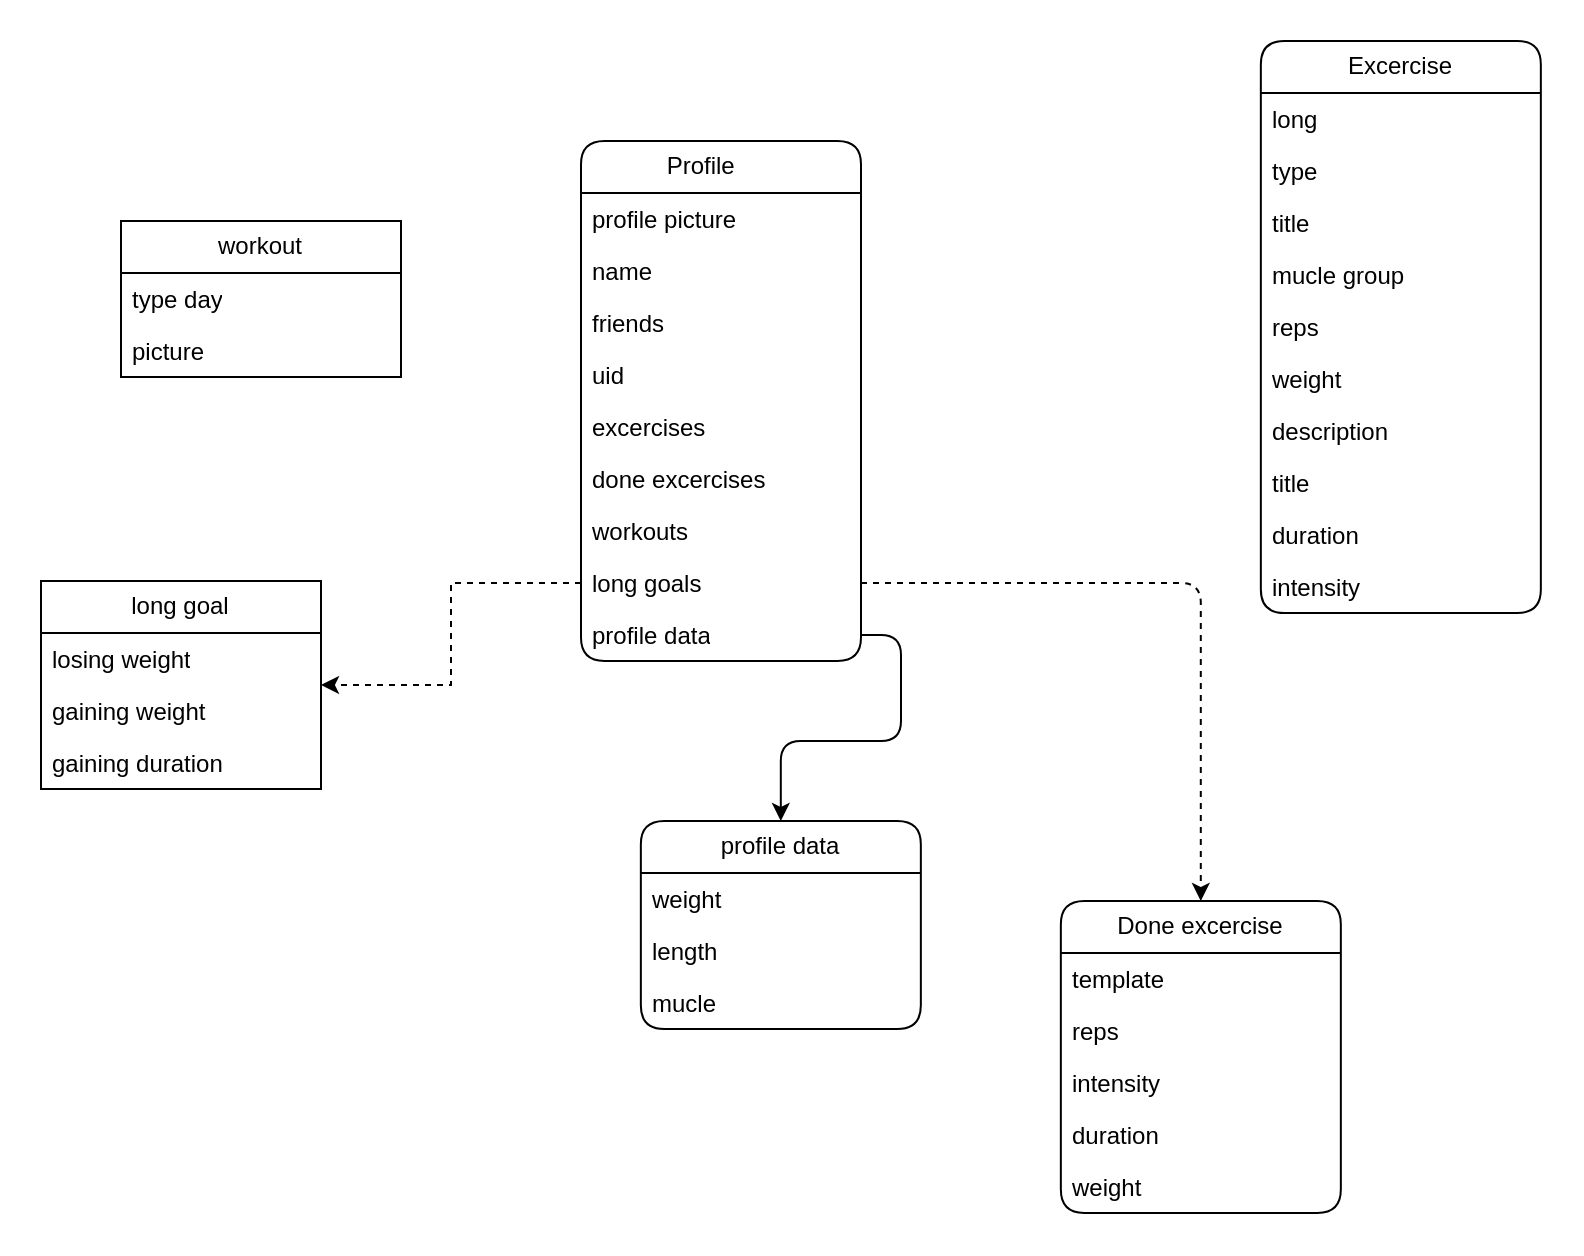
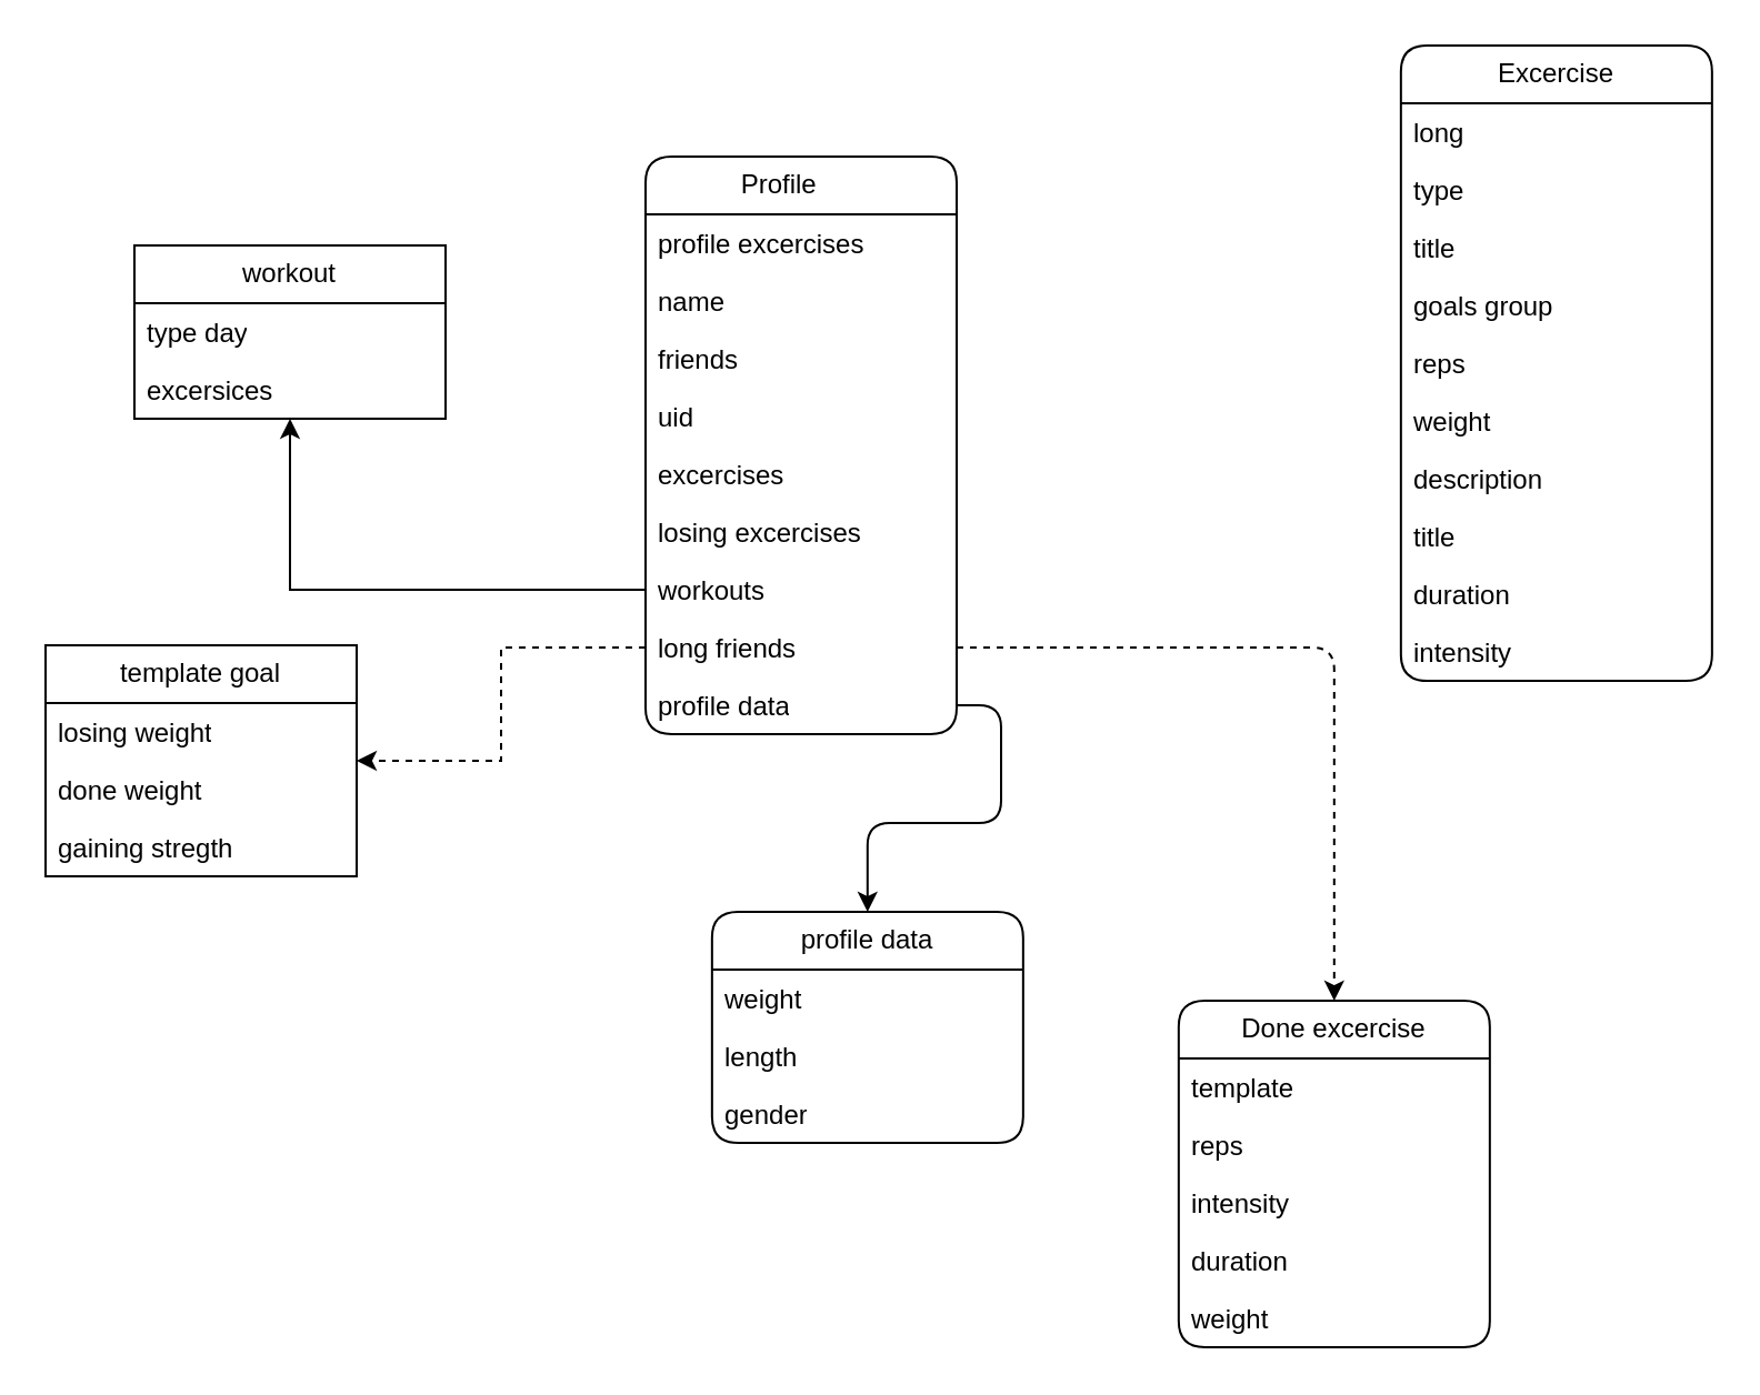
  <mxCell id="0" />
  <mxCell id="1" parent="0" />
  <mxCell id="2" value="Profile&lt;span style=&quot;white-space: pre;&quot;&gt;&#09;&lt;/span&gt;" style="swimlane;fontStyle=0;childLayout=stackLayout;horizontal=1;startSize=26;fillColor=none;horizontalStack=0;resizeParent=1;resizeParentMax=0;resizeLast=0;collapsible=1;marginBottom=0;whiteSpace=wrap;html=1;rounded=1;" parent="1" vertex="1"><mxGeometry x="290" y="70" width="140" height="260" as="geometry" /></mxCell>
- <mxCell id="3" value="profile picture" style="text;strokeColor=none;fillColor=none;align=left;verticalAlign=top;spacingLeft=4;spacingRight=4;overflow=hidden;rotatable=0;points=[[0,0.5],[1,0.5]];portConstraint=eastwest;whiteSpace=wrap;html=1;rounded=1;" parent="2" vertex="1"><mxGeometry y="26" width="140" height="26" as="geometry" /></mxCell>
+ <mxCell id="3" value="profile excercises" style="text;strokeColor=none;fillColor=none;align=left;verticalAlign=top;spacingLeft=4;spacingRight=4;overflow=hidden;rotatable=0;points=[[0,0.5],[1,0.5]];portConstraint=eastwest;whiteSpace=wrap;html=1;rounded=1;" parent="2" vertex="1"><mxGeometry y="26" width="140" height="26" as="geometry" /></mxCell>
  <mxCell id="4" value="name" style="text;strokeColor=none;fillColor=none;align=left;verticalAlign=top;spacingLeft=4;spacingRight=4;overflow=hidden;rotatable=0;points=[[0,0.5],[1,0.5]];portConstraint=eastwest;whiteSpace=wrap;html=1;rounded=1;" parent="2" vertex="1"><mxGeometry y="52" width="140" height="26" as="geometry" /></mxCell>
  <mxCell id="5" value="friends&amp;nbsp;" style="text;strokeColor=none;fillColor=none;align=left;verticalAlign=top;spacingLeft=4;spacingRight=4;overflow=hidden;rotatable=0;points=[[0,0.5],[1,0.5]];portConstraint=eastwest;whiteSpace=wrap;html=1;rounded=1;" parent="2" vertex="1"><mxGeometry y="78" width="140" height="26" as="geometry" /></mxCell>
  <mxCell id="6" value="uid" style="text;strokeColor=none;fillColor=none;align=left;verticalAlign=top;spacingLeft=4;spacingRight=4;overflow=hidden;rotatable=0;points=[[0,0.5],[1,0.5]];portConstraint=eastwest;whiteSpace=wrap;html=1;rounded=1;" parent="2" vertex="1"><mxGeometry y="104" width="140" height="26" as="geometry" /></mxCell>
  <mxCell id="7" value="excercises" style="text;strokeColor=none;fillColor=none;align=left;verticalAlign=top;spacingLeft=4;spacingRight=4;overflow=hidden;rotatable=0;points=[[0,0.5],[1,0.5]];portConstraint=eastwest;whiteSpace=wrap;html=1;rounded=1;" parent="2" vertex="1"><mxGeometry y="130" width="140" height="26" as="geometry" /></mxCell>
- <mxCell id="8" value="done excercises" style="text;strokeColor=none;fillColor=none;align=left;verticalAlign=top;spacingLeft=4;spacingRight=4;overflow=hidden;rotatable=0;points=[[0,0.5],[1,0.5]];portConstraint=eastwest;whiteSpace=wrap;html=1;rounded=1;" vertex="1" parent="2"><mxGeometry y="156" width="140" height="26" as="geometry" /></mxCell>
+ <mxCell id="8" value="losing excercises" style="text;strokeColor=none;fillColor=none;align=left;verticalAlign=top;spacingLeft=4;spacingRight=4;overflow=hidden;rotatable=0;points=[[0,0.5],[1,0.5]];portConstraint=eastwest;whiteSpace=wrap;html=1;rounded=1;" vertex="1" parent="2"><mxGeometry y="156" width="140" height="26" as="geometry" /></mxCell>
  <mxCell id="9" value="workouts" style="text;strokeColor=none;fillColor=none;align=left;verticalAlign=top;spacingLeft=4;spacingRight=4;overflow=hidden;rotatable=0;points=[[0,0.5],[1,0.5]];portConstraint=eastwest;whiteSpace=wrap;html=1;rounded=1;" vertex="1" parent="2"><mxGeometry y="182" width="140" height="26" as="geometry" /></mxCell>
- <mxCell id="10" value="&lt;div&gt;long goals&lt;/div&gt;&lt;div&gt;&lt;br&gt;&lt;/div&gt;" style="text;strokeColor=none;fillColor=none;align=left;verticalAlign=top;spacingLeft=4;spacingRight=4;overflow=hidden;rotatable=0;points=[[0,0.5],[1,0.5]];portConstraint=eastwest;whiteSpace=wrap;html=1;rounded=1;" parent="2" vertex="1"><mxGeometry y="208" width="140" height="26" as="geometry" /></mxCell>
+ <mxCell id="10" value="&lt;div&gt;long friends&lt;/div&gt;&lt;div&gt;&lt;br&gt;&lt;/div&gt;" style="text;strokeColor=none;fillColor=none;align=left;verticalAlign=top;spacingLeft=4;spacingRight=4;overflow=hidden;rotatable=0;points=[[0,0.5],[1,0.5]];portConstraint=eastwest;whiteSpace=wrap;html=1;rounded=1;" parent="2" vertex="1"><mxGeometry y="208" width="140" height="26" as="geometry" /></mxCell>
  <mxCell id="11" value="profile data" style="text;strokeColor=none;fillColor=none;align=left;verticalAlign=top;spacingLeft=4;spacingRight=4;overflow=hidden;rotatable=0;points=[[0,0.5],[1,0.5]];portConstraint=eastwest;whiteSpace=wrap;html=1;rounded=1;" parent="2" vertex="1"><mxGeometry y="234" width="140" height="26" as="geometry" /></mxCell>
  <mxCell id="12" value="profile data" style="swimlane;fontStyle=0;childLayout=stackLayout;horizontal=1;startSize=26;fillColor=none;horizontalStack=0;resizeParent=1;resizeParentMax=0;resizeLast=0;collapsible=1;marginBottom=0;whiteSpace=wrap;html=1;rounded=1;" parent="1" vertex="1"><mxGeometry x="319.92" y="410" width="140" height="104" as="geometry" /></mxCell>
  <mxCell id="13" value="weight" style="text;strokeColor=none;fillColor=none;align=left;verticalAlign=top;spacingLeft=4;spacingRight=4;overflow=hidden;rotatable=0;points=[[0,0.5],[1,0.5]];portConstraint=eastwest;whiteSpace=wrap;html=1;rounded=1;" parent="12" vertex="1"><mxGeometry y="26" width="140" height="26" as="geometry" /></mxCell>
  <mxCell id="14" value="length" style="text;strokeColor=none;fillColor=none;align=left;verticalAlign=top;spacingLeft=4;spacingRight=4;overflow=hidden;rotatable=0;points=[[0,0.5],[1,0.5]];portConstraint=eastwest;whiteSpace=wrap;html=1;rounded=1;" parent="12" vertex="1"><mxGeometry y="52" width="140" height="26" as="geometry" /></mxCell>
- <mxCell id="15" value="mucle" style="text;strokeColor=none;fillColor=none;align=left;verticalAlign=top;spacingLeft=4;spacingRight=4;overflow=hidden;rotatable=0;points=[[0,0.5],[1,0.5]];portConstraint=eastwest;whiteSpace=wrap;html=1;rounded=1;" parent="12" vertex="1"><mxGeometry y="78" width="140" height="26" as="geometry" /></mxCell>
+ <mxCell id="15" value="gender" style="text;strokeColor=none;fillColor=none;align=left;verticalAlign=top;spacingLeft=4;spacingRight=4;overflow=hidden;rotatable=0;points=[[0,0.5],[1,0.5]];portConstraint=eastwest;whiteSpace=wrap;html=1;rounded=1;" parent="12" vertex="1"><mxGeometry y="78" width="140" height="26" as="geometry" /></mxCell>
  <mxCell id="16" value="Excercise" style="swimlane;fontStyle=0;childLayout=stackLayout;horizontal=1;startSize=26;fillColor=none;horizontalStack=0;resizeParent=1;resizeParentMax=0;resizeLast=0;collapsible=1;marginBottom=0;whiteSpace=wrap;html=1;rounded=1;" parent="1" vertex="1"><mxGeometry x="629.92" y="20" width="140" height="286" as="geometry" /></mxCell>
  <mxCell id="17" value="long" style="text;strokeColor=none;fillColor=none;align=left;verticalAlign=top;spacingLeft=4;spacingRight=4;overflow=hidden;rotatable=0;points=[[0,0.5],[1,0.5]];portConstraint=eastwest;whiteSpace=wrap;html=1;rounded=1;" parent="16" vertex="1"><mxGeometry y="26" width="140" height="26" as="geometry" /></mxCell>
  <mxCell id="18" value="type" style="text;strokeColor=none;fillColor=none;align=left;verticalAlign=top;spacingLeft=4;spacingRight=4;overflow=hidden;rotatable=0;points=[[0,0.5],[1,0.5]];portConstraint=eastwest;whiteSpace=wrap;html=1;rounded=1;" vertex="1" parent="16"><mxGeometry y="52" width="140" height="26" as="geometry" /></mxCell>
  <mxCell id="19" value="title" style="text;strokeColor=none;fillColor=none;align=left;verticalAlign=top;spacingLeft=4;spacingRight=4;overflow=hidden;rotatable=0;points=[[0,0.5],[1,0.5]];portConstraint=eastwest;whiteSpace=wrap;html=1;rounded=1;" parent="16" vertex="1"><mxGeometry y="78" width="140" height="26" as="geometry" /></mxCell>
- <mxCell id="20" value="&lt;div&gt;mucle group&lt;/div&gt;&lt;div&gt;&lt;br&gt;&lt;/div&gt;" style="text;strokeColor=none;fillColor=none;align=left;verticalAlign=top;spacingLeft=4;spacingRight=4;overflow=hidden;rotatable=0;points=[[0,0.5],[1,0.5]];portConstraint=eastwest;whiteSpace=wrap;html=1;rounded=1;" parent="16" vertex="1"><mxGeometry y="104" width="140" height="26" as="geometry" /></mxCell>
+ <mxCell id="20" value="&lt;div&gt;goals group&lt;/div&gt;&lt;div&gt;&lt;br&gt;&lt;/div&gt;" style="text;strokeColor=none;fillColor=none;align=left;verticalAlign=top;spacingLeft=4;spacingRight=4;overflow=hidden;rotatable=0;points=[[0,0.5],[1,0.5]];portConstraint=eastwest;whiteSpace=wrap;html=1;rounded=1;" parent="16" vertex="1"><mxGeometry y="104" width="140" height="26" as="geometry" /></mxCell>
  <mxCell id="21" value="&lt;div&gt;reps&lt;/div&gt;&lt;div&gt;&lt;span style=&quot;white-space: pre;&quot;&gt;&#09;&lt;/span&gt;&lt;span style=&quot;white-space: pre;&quot;&gt;&#09;&lt;/span&gt;&lt;br&gt;&lt;/div&gt;" style="text;strokeColor=none;fillColor=none;align=left;verticalAlign=top;spacingLeft=4;spacingRight=4;overflow=hidden;rotatable=0;points=[[0,0.5],[1,0.5]];portConstraint=eastwest;whiteSpace=wrap;html=1;rounded=1;" parent="16" vertex="1"><mxGeometry y="130" width="140" height="26" as="geometry" /></mxCell>
  <mxCell id="22" value="weight&lt;span style=&quot;white-space: pre;&quot;&gt;&#09;&lt;/span&gt;" style="text;strokeColor=none;fillColor=none;align=left;verticalAlign=top;spacingLeft=4;spacingRight=4;overflow=hidden;rotatable=0;points=[[0,0.5],[1,0.5]];portConstraint=eastwest;whiteSpace=wrap;html=1;rounded=1;" parent="16" vertex="1"><mxGeometry y="156" width="140" height="26" as="geometry" /></mxCell>
  <mxCell id="23" value="description" style="text;strokeColor=none;fillColor=none;align=left;verticalAlign=top;spacingLeft=4;spacingRight=4;overflow=hidden;rotatable=0;points=[[0,0.5],[1,0.5]];portConstraint=eastwest;whiteSpace=wrap;html=1;rounded=1;" parent="16" vertex="1"><mxGeometry y="182" width="140" height="26" as="geometry" /></mxCell>
  <mxCell id="24" value="title" style="text;strokeColor=none;fillColor=none;align=left;verticalAlign=top;spacingLeft=4;spacingRight=4;overflow=hidden;rotatable=0;points=[[0,0.5],[1,0.5]];portConstraint=eastwest;whiteSpace=wrap;html=1;rounded=1;" parent="16" vertex="1"><mxGeometry y="208" width="140" height="26" as="geometry" /></mxCell>
  <mxCell id="25" value="duration" style="text;strokeColor=none;fillColor=none;align=left;verticalAlign=top;spacingLeft=4;spacingRight=4;overflow=hidden;rotatable=0;points=[[0,0.5],[1,0.5]];portConstraint=eastwest;whiteSpace=wrap;html=1;rounded=1;" parent="16" vertex="1"><mxGeometry y="234" width="140" height="26" as="geometry" /></mxCell>
  <mxCell id="26" value="intensity" style="text;strokeColor=none;fillColor=none;align=left;verticalAlign=top;spacingLeft=4;spacingRight=4;overflow=hidden;rotatable=0;points=[[0,0.5],[1,0.5]];portConstraint=eastwest;whiteSpace=wrap;html=1;rounded=1;" parent="16" vertex="1"><mxGeometry y="260" width="140" height="26" as="geometry" /></mxCell>
  <mxCell id="27" value="Done excercise" style="swimlane;fontStyle=0;childLayout=stackLayout;horizontal=1;startSize=26;fillColor=none;horizontalStack=0;resizeParent=1;resizeParentMax=0;resizeLast=0;collapsible=1;marginBottom=0;whiteSpace=wrap;html=1;rounded=1;" parent="1" vertex="1"><mxGeometry x="529.92" y="450" width="140" height="156" as="geometry" /></mxCell>
  <mxCell id="28" value="template" style="text;strokeColor=none;fillColor=none;align=left;verticalAlign=top;spacingLeft=4;spacingRight=4;overflow=hidden;rotatable=0;points=[[0,0.5],[1,0.5]];portConstraint=eastwest;whiteSpace=wrap;html=1;rounded=1;" parent="27" vertex="1"><mxGeometry y="26" width="140" height="26" as="geometry" /></mxCell>
  <mxCell id="29" value="&lt;div&gt;reps&lt;/div&gt;&lt;div&gt;&lt;span style=&quot;white-space: pre;&quot;&gt;&#09;&lt;/span&gt;&lt;span style=&quot;white-space: pre;&quot;&gt;&#09;&lt;/span&gt;&lt;br&gt;&lt;/div&gt;" style="text;strokeColor=none;fillColor=none;align=left;verticalAlign=top;spacingLeft=4;spacingRight=4;overflow=hidden;rotatable=0;points=[[0,0.5],[1,0.5]];portConstraint=eastwest;whiteSpace=wrap;html=1;rounded=1;" parent="27" vertex="1"><mxGeometry y="52" width="140" height="26" as="geometry" /></mxCell>
  <mxCell id="30" value="intensity" style="text;strokeColor=none;fillColor=none;align=left;verticalAlign=top;spacingLeft=4;spacingRight=4;overflow=hidden;rotatable=0;points=[[0,0.5],[1,0.5]];portConstraint=eastwest;whiteSpace=wrap;html=1;rounded=1;" parent="27" vertex="1"><mxGeometry y="78" width="140" height="26" as="geometry" /></mxCell>
  <mxCell id="31" value="duration" style="text;strokeColor=none;fillColor=none;align=left;verticalAlign=top;spacingLeft=4;spacingRight=4;overflow=hidden;rotatable=0;points=[[0,0.5],[1,0.5]];portConstraint=eastwest;whiteSpace=wrap;html=1;rounded=1;" parent="27" vertex="1"><mxGeometry y="104" width="140" height="26" as="geometry" /></mxCell>
  <mxCell id="32" value="weight&lt;span style=&quot;white-space: pre;&quot;&gt;&#09;&lt;/span&gt;" style="text;strokeColor=none;fillColor=none;align=left;verticalAlign=top;spacingLeft=4;spacingRight=4;overflow=hidden;rotatable=0;points=[[0,0.5],[1,0.5]];portConstraint=eastwest;whiteSpace=wrap;html=1;rounded=1;" parent="27" vertex="1"><mxGeometry y="130" width="140" height="26" as="geometry" /></mxCell>
  <mxCell id="33" style="edgeStyle=orthogonalEdgeStyle;rounded=1;orthogonalLoop=1;jettySize=auto;html=1;dashed=1;" parent="1" source="10" target="27" edge="1"><mxGeometry relative="1" as="geometry" /></mxCell>
  <mxCell id="34" style="edgeStyle=orthogonalEdgeStyle;rounded=1;hachureGap=4;orthogonalLoop=1;jettySize=auto;html=1;fontFamily=Architects Daughter;fontSource=https%3A%2F%2Ffonts.googleapis.com%2Fcss%3Ffamily%3DArchitects%2BDaughter;" edge="1" parent="1" source="11" target="12"><mxGeometry relative="1" as="geometry" /></mxCell>
- <mxCell id="35" value="long goal" style="swimlane;fontStyle=0;childLayout=stackLayout;horizontal=1;startSize=26;fillColor=none;horizontalStack=0;resizeParent=1;resizeParentMax=0;resizeLast=0;collapsible=1;marginBottom=0;whiteSpace=wrap;html=1;" vertex="1" parent="1"><mxGeometry x="20" y="290" width="140" height="104" as="geometry" /></mxCell>
+ <mxCell id="35" value="template goal" style="swimlane;fontStyle=0;childLayout=stackLayout;horizontal=1;startSize=26;fillColor=none;horizontalStack=0;resizeParent=1;resizeParentMax=0;resizeLast=0;collapsible=1;marginBottom=0;whiteSpace=wrap;html=1;" vertex="1" parent="1"><mxGeometry x="20" y="290" width="140" height="104" as="geometry" /></mxCell>
  <mxCell id="36" value="losing weight" style="text;strokeColor=none;fillColor=none;align=left;verticalAlign=top;spacingLeft=4;spacingRight=4;overflow=hidden;rotatable=0;points=[[0,0.5],[1,0.5]];portConstraint=eastwest;whiteSpace=wrap;html=1;" vertex="1" parent="35"><mxGeometry y="26" width="140" height="26" as="geometry" /></mxCell>
- <mxCell id="37" value="gaining weight" style="text;strokeColor=none;fillColor=none;align=left;verticalAlign=top;spacingLeft=4;spacingRight=4;overflow=hidden;rotatable=0;points=[[0,0.5],[1,0.5]];portConstraint=eastwest;whiteSpace=wrap;html=1;" vertex="1" parent="35"><mxGeometry y="52" width="140" height="26" as="geometry" /></mxCell>
- <mxCell id="38" value="gaining duration" style="text;strokeColor=none;fillColor=none;align=left;verticalAlign=top;spacingLeft=4;spacingRight=4;overflow=hidden;rotatable=0;points=[[0,0.5],[1,0.5]];portConstraint=eastwest;whiteSpace=wrap;html=1;" vertex="1" parent="35"><mxGeometry y="78" width="140" height="26" as="geometry" /></mxCell>
+ <mxCell id="37" value="done weight" style="text;strokeColor=none;fillColor=none;align=left;verticalAlign=top;spacingLeft=4;spacingRight=4;overflow=hidden;rotatable=0;points=[[0,0.5],[1,0.5]];portConstraint=eastwest;whiteSpace=wrap;html=1;" vertex="1" parent="35"><mxGeometry y="52" width="140" height="26" as="geometry" /></mxCell>
+ <mxCell id="38" value="gaining stregth" style="text;strokeColor=none;fillColor=none;align=left;verticalAlign=top;spacingLeft=4;spacingRight=4;overflow=hidden;rotatable=0;points=[[0,0.5],[1,0.5]];portConstraint=eastwest;whiteSpace=wrap;html=1;" vertex="1" parent="35"><mxGeometry y="78" width="140" height="26" as="geometry" /></mxCell>
  <mxCell id="39" style="edgeStyle=orthogonalEdgeStyle;rounded=0;orthogonalLoop=1;jettySize=auto;html=1;dashed=1;" edge="1" parent="1" source="10" target="35"><mxGeometry relative="1" as="geometry" /></mxCell>
  <mxCell id="40" value="workout" style="swimlane;fontStyle=0;childLayout=stackLayout;horizontal=1;startSize=26;fillColor=none;horizontalStack=0;resizeParent=1;resizeParentMax=0;resizeLast=0;collapsible=1;marginBottom=0;whiteSpace=wrap;html=1;" vertex="1" parent="1"><mxGeometry x="60" y="110" width="140" height="78" as="geometry" /></mxCell>
  <mxCell id="41" value="type day" style="text;strokeColor=none;fillColor=none;align=left;verticalAlign=top;spacingLeft=4;spacingRight=4;overflow=hidden;rotatable=0;points=[[0,0.5],[1,0.5]];portConstraint=eastwest;whiteSpace=wrap;html=1;" vertex="1" parent="40"><mxGeometry y="26" width="140" height="26" as="geometry" /></mxCell>
- <mxCell id="42" value="picture" style="text;strokeColor=none;fillColor=none;align=left;verticalAlign=top;spacingLeft=4;spacingRight=4;overflow=hidden;rotatable=0;points=[[0,0.5],[1,0.5]];portConstraint=eastwest;whiteSpace=wrap;html=1;" vertex="1" parent="40"><mxGeometry y="52" width="140" height="26" as="geometry" /></mxCell>
+ <mxCell id="42" value="excersices" style="text;strokeColor=none;fillColor=none;align=left;verticalAlign=top;spacingLeft=4;spacingRight=4;overflow=hidden;rotatable=0;points=[[0,0.5],[1,0.5]];portConstraint=eastwest;whiteSpace=wrap;html=1;" vertex="1" parent="40"><mxGeometry y="52" width="140" height="26" as="geometry" /></mxCell>
+ <mxCell id="43" style="edgeStyle=orthogonalEdgeStyle;rounded=0;orthogonalLoop=1;jettySize=auto;html=1;" edge="1" parent="1" source="9" target="40"><mxGeometry relative="1" as="geometry" /></mxCell>
